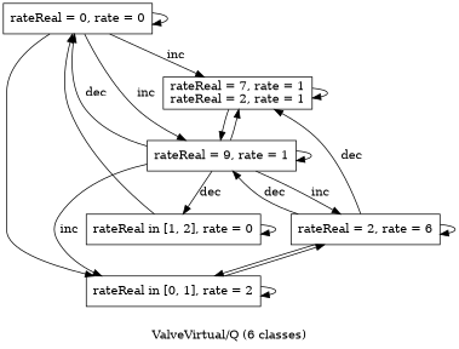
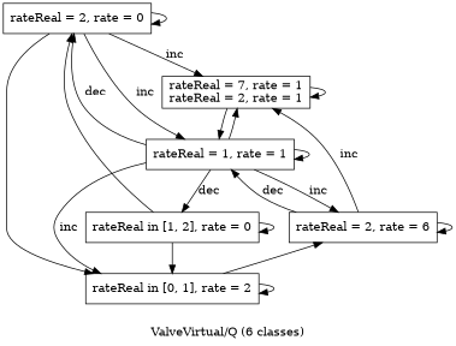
  digraph {
    label="ValveVirtual/Q (6 classes)"
    node [shape=box]
-   n1 [label="rateReal = 0, rate = 0"]
+   n1 [label="rateReal = 2, rate = 0"]
    n2 [label="rateReal = 7, rate = 1\nrateReal = 2, rate = 1"]
-   n3 [label="rateReal = 9, rate = 1"]
+   n3 [label="rateReal = 1, rate = 1"]
    n4 [label="rateReal in [0, 1], rate = 2"]
    n5 [label="rateReal in [1, 2], rate = 0"]
    n6 [label="rateReal = 2, rate = 6"]
    n1 -> n1
    n1 -> n2 [label=inc]
    n1 -> n3 [label=inc]
    n1 -> n4
    n2 -> n2
    n2 -> n3
    n3 -> n1 [label=dec]
    n3 -> n2
    n3 -> n3
    n3 -> n4 [label=inc]
    n3 -> n5 [label=dec]
    n3 -> n6 [label=inc]
    n4 -> n4
    n4 -> n6
    n5 -> n1
    n5 -> n5
-   n6 -> n2 [label=dec]
+   n6 -> n2 [label=inc]
    n6 -> n3 [label=dec]
-   n6 -> n4
+   n5 -> n4
    n6 -> n6
  }
